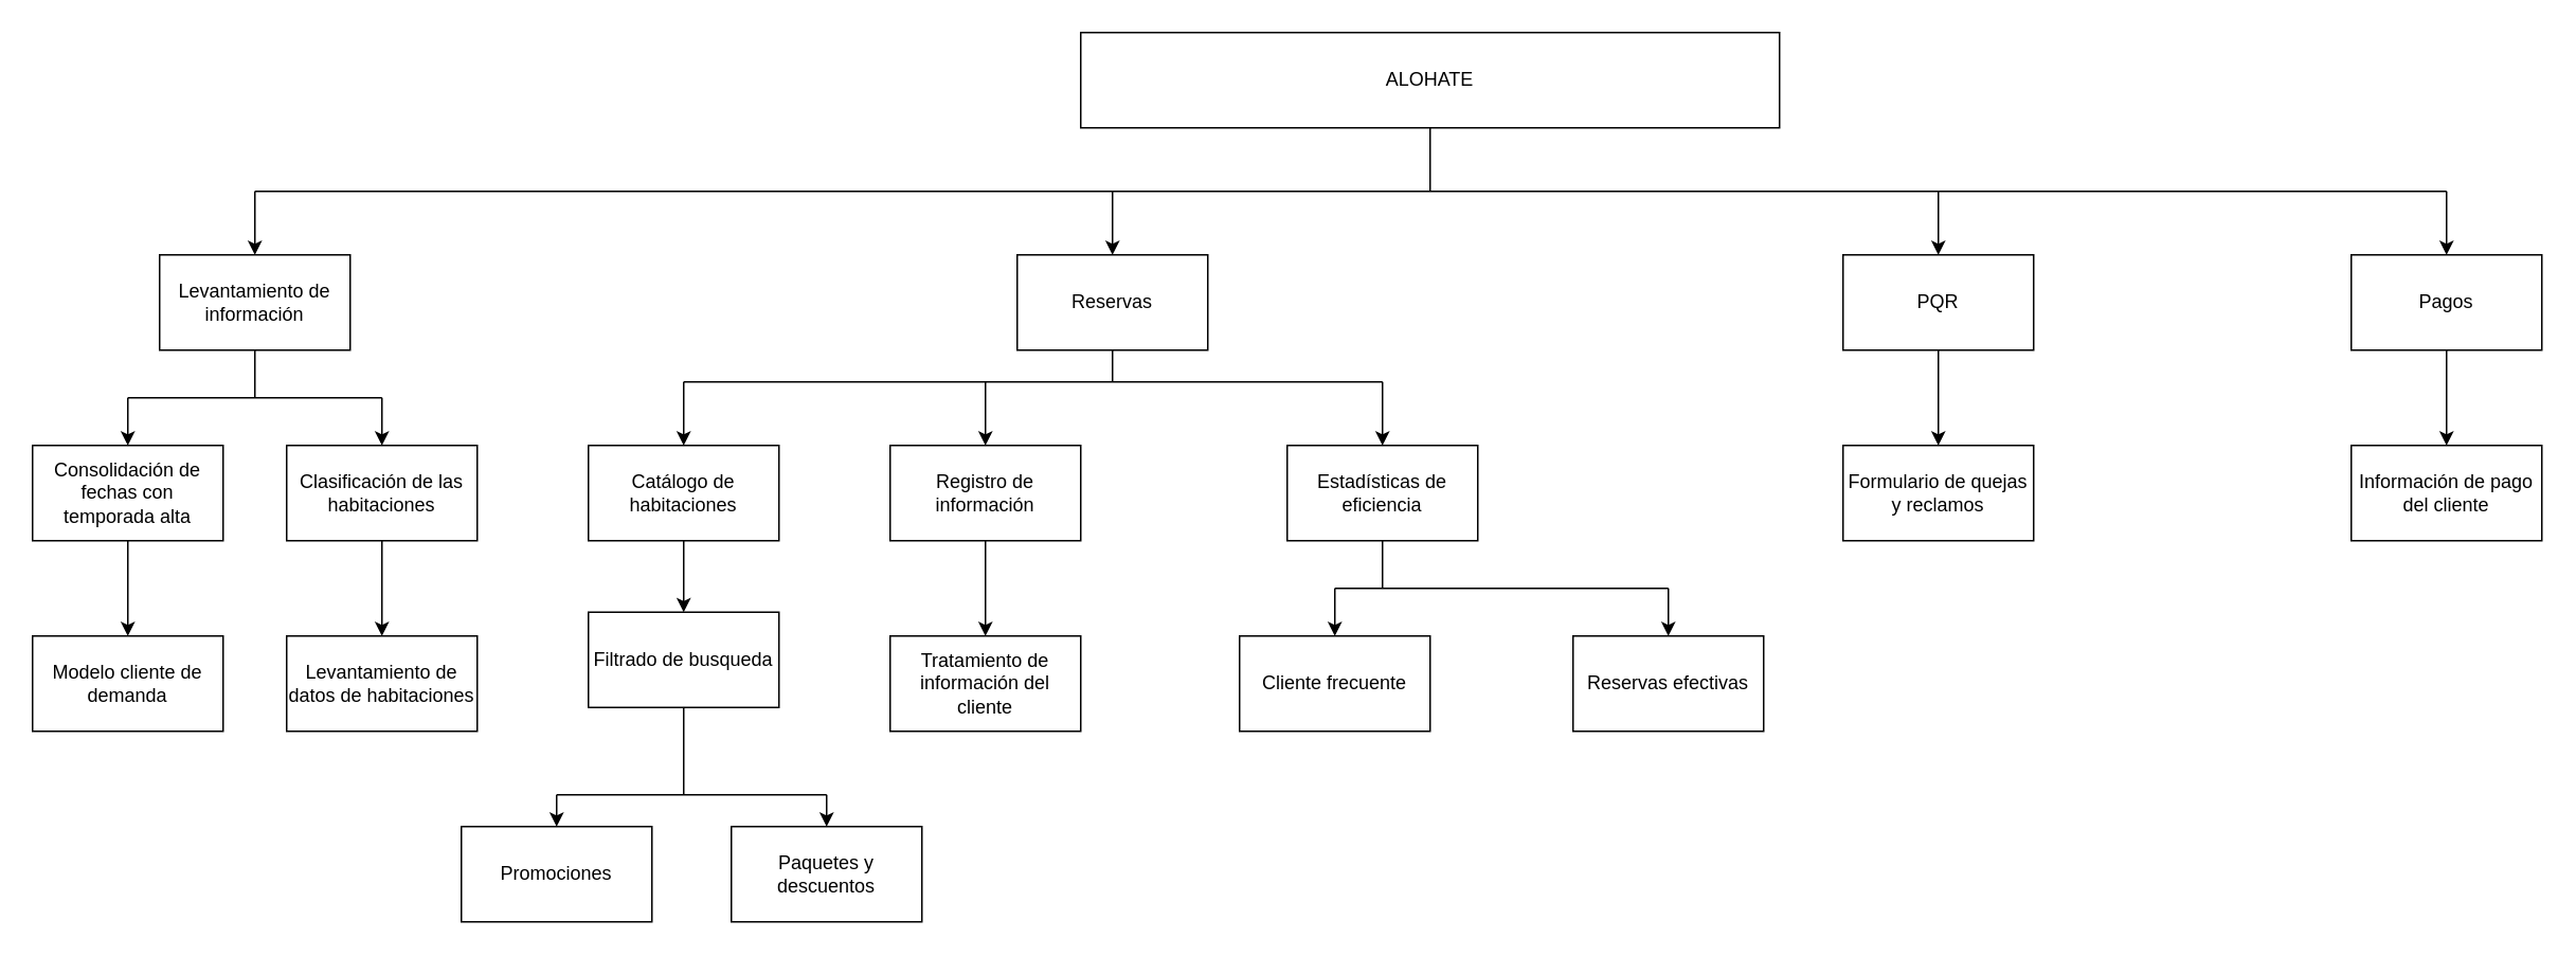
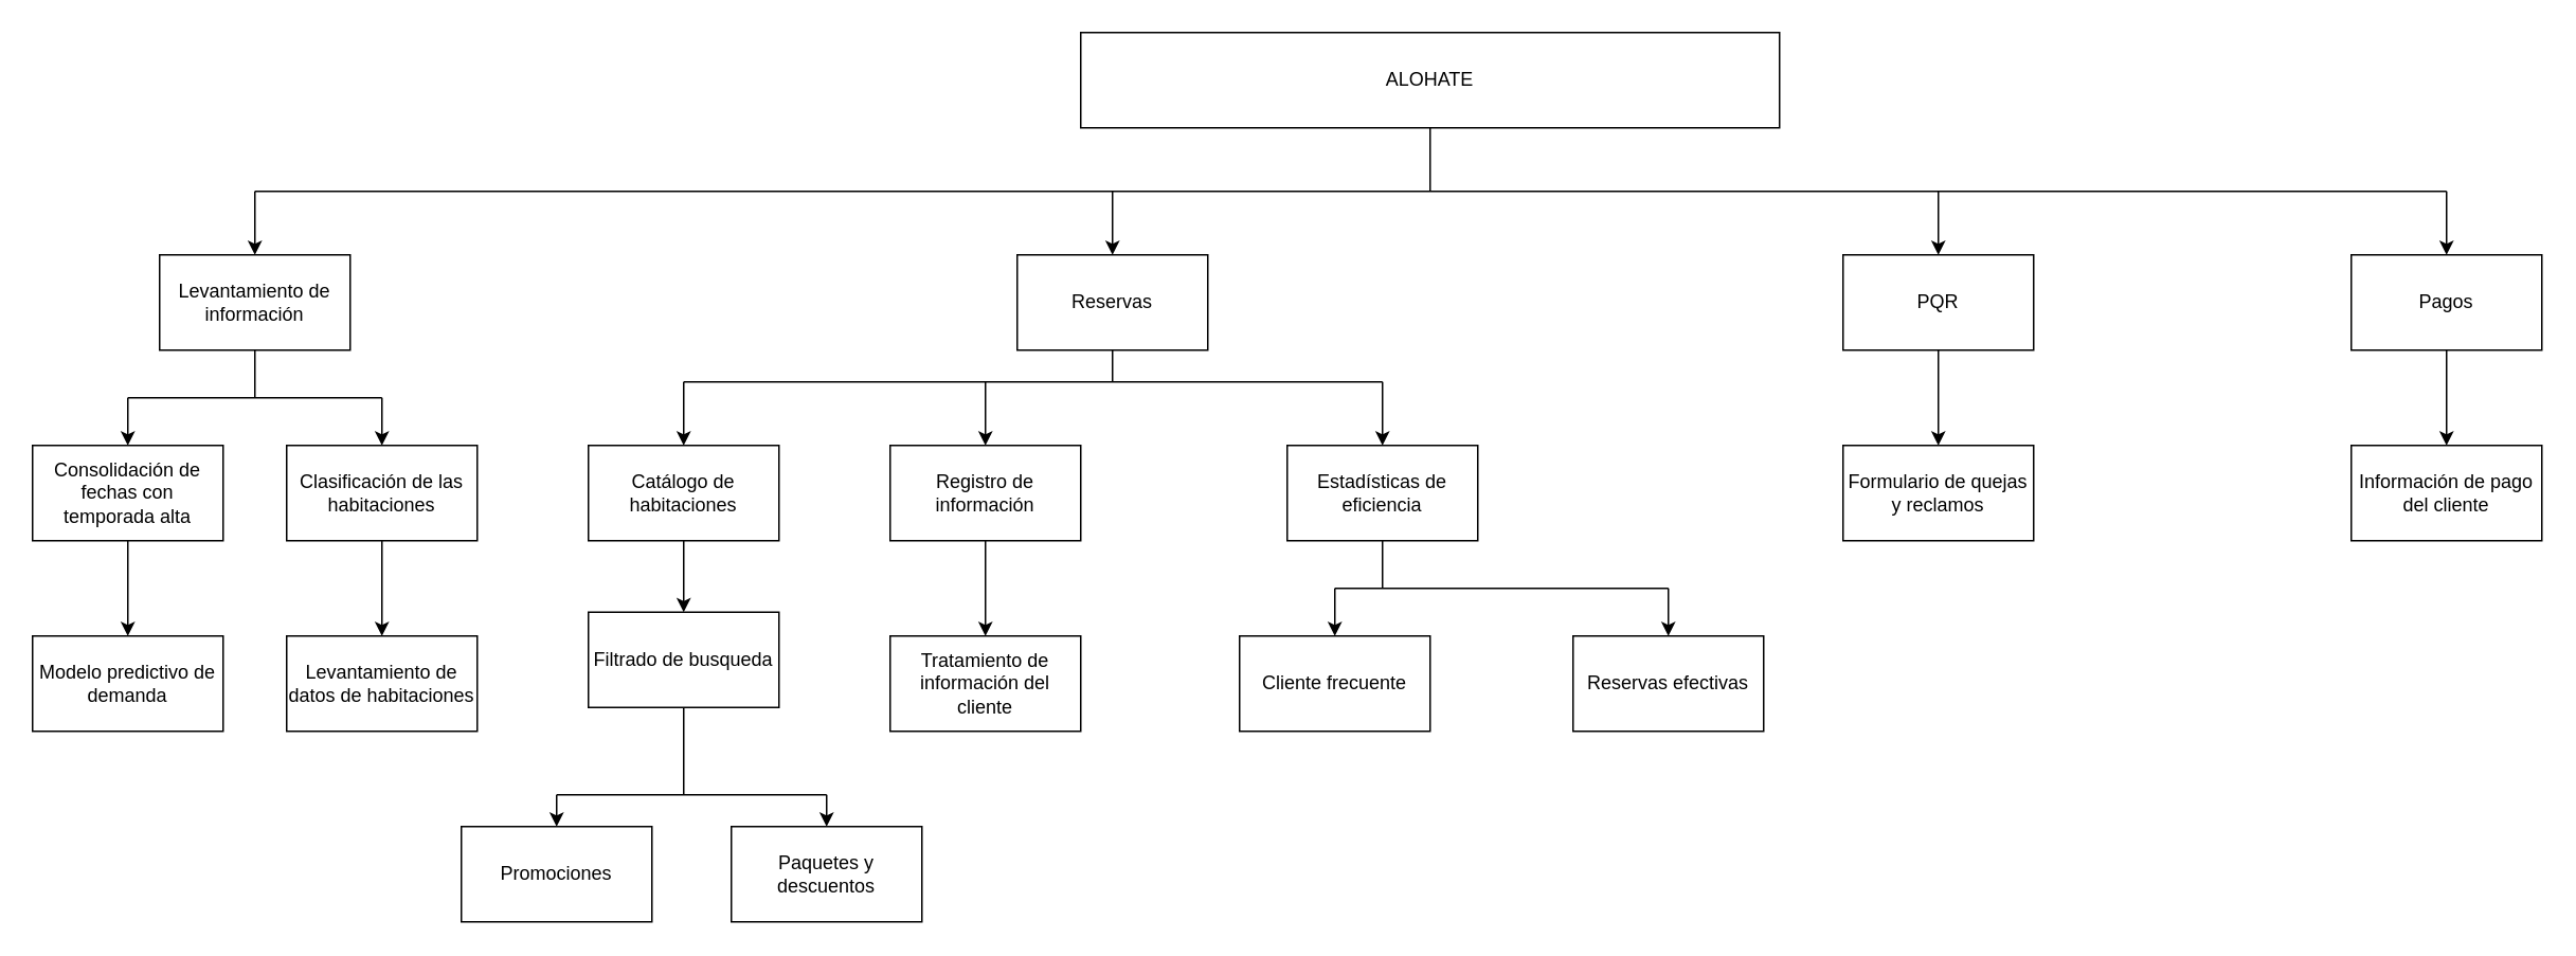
  <mxCell id="0" />
  <mxCell id="1" parent="0" />
  <mxCell id="2" value="ALOHATE" style="rounded=0;whiteSpace=wrap;html=1;" parent="1" vertex="1"><mxGeometry x="680" y="20" width="440" height="60" as="geometry" /></mxCell>
  <mxCell id="3" value="Levantamiento de información" style="rounded=0;whiteSpace=wrap;html=1;" parent="1" vertex="1"><mxGeometry x="100" y="160" width="120" height="60" as="geometry" /></mxCell>
  <mxCell id="4" value="Consolidación de fechas con temporada alta" style="rounded=0;whiteSpace=wrap;html=1;" parent="1" vertex="1"><mxGeometry x="20" y="280" width="120" height="60" as="geometry" /></mxCell>
  <mxCell id="5" value="Reservas" style="rounded=0;whiteSpace=wrap;html=1;" parent="1" vertex="1"><mxGeometry x="640" y="160" width="120" height="60" as="geometry" /></mxCell>
  <mxCell id="6" value="PQR" style="rounded=0;whiteSpace=wrap;html=1;" parent="1" vertex="1"><mxGeometry x="1160" y="160" width="120" height="60" as="geometry" /></mxCell>
  <mxCell id="7" value="Pagos" style="rounded=0;whiteSpace=wrap;html=1;" parent="1" vertex="1"><mxGeometry x="1480" y="160" width="120" height="60" as="geometry" /></mxCell>
  <mxCell id="8" value="" style="endArrow=none;html=1;" parent="1" edge="1"><mxGeometry width="50" height="50" relative="1" as="geometry"><mxPoint x="160" y="120" as="sourcePoint" /><mxPoint x="1540" y="120" as="targetPoint" /></mxGeometry></mxCell>
  <mxCell id="9" value="" style="endArrow=classic;html=1;" parent="1" target="3" edge="1"><mxGeometry width="50" height="50" relative="1" as="geometry"><mxPoint x="160" y="120" as="sourcePoint" /><mxPoint x="950" y="430" as="targetPoint" /></mxGeometry></mxCell>
  <mxCell id="10" value="" style="endArrow=classic;html=1;entryX=0.5;entryY=0;entryDx=0;entryDy=0;" parent="1" target="5" edge="1"><mxGeometry width="50" height="50" relative="1" as="geometry"><mxPoint x="700" y="120" as="sourcePoint" /><mxPoint x="950" y="430" as="targetPoint" /></mxGeometry></mxCell>
  <mxCell id="11" value="" style="endArrow=classic;html=1;entryX=0.5;entryY=0;entryDx=0;entryDy=0;" parent="1" target="6" edge="1"><mxGeometry width="50" height="50" relative="1" as="geometry"><mxPoint x="1220" y="120" as="sourcePoint" /><mxPoint x="950" y="430" as="targetPoint" /></mxGeometry></mxCell>
  <mxCell id="12" value="" style="endArrow=classic;html=1;entryX=0.5;entryY=0;entryDx=0;entryDy=0;" parent="1" target="7" edge="1"><mxGeometry width="50" height="50" relative="1" as="geometry"><mxPoint x="1540" y="120" as="sourcePoint" /><mxPoint x="950" y="430" as="targetPoint" /></mxGeometry></mxCell>
  <mxCell id="13" value="" style="endArrow=none;html=1;entryX=0.5;entryY=1;entryDx=0;entryDy=0;" edge="1" parent="1" target="2"><mxGeometry width="50" height="50" relative="1" as="geometry"><mxPoint x="900" y="120" as="sourcePoint" /><mxPoint x="940" y="240" as="targetPoint" /></mxGeometry></mxCell>
- <mxCell id="14" value="Modelo cliente de demanda" style="rounded=0;whiteSpace=wrap;html=1;" vertex="1" parent="1"><mxGeometry x="20" y="400" width="120" height="60" as="geometry" /></mxCell>
+ <mxCell id="14" value="Modelo predictivo de demanda" style="rounded=0;whiteSpace=wrap;html=1;" vertex="1" parent="1"><mxGeometry x="20" y="400" width="120" height="60" as="geometry" /></mxCell>
  <mxCell id="15" value="" style="endArrow=classic;html=1;exitX=0.5;exitY=1;exitDx=0;exitDy=0;entryX=0.5;entryY=0;entryDx=0;entryDy=0;" edge="1" parent="1" source="4" target="14"><mxGeometry width="50" height="50" relative="1" as="geometry"><mxPoint x="420" y="410" as="sourcePoint" /><mxPoint x="500" y="350" as="targetPoint" /></mxGeometry></mxCell>
  <mxCell id="16" value="" style="endArrow=none;html=1;exitX=0.5;exitY=1;exitDx=0;exitDy=0;" edge="1" parent="1" source="3"><mxGeometry width="50" height="50" relative="1" as="geometry"><mxPoint x="760" y="290" as="sourcePoint" /><mxPoint x="160" y="250" as="targetPoint" /></mxGeometry></mxCell>
  <mxCell id="17" value="" style="endArrow=none;html=1;" edge="1" parent="1"><mxGeometry width="50" height="50" relative="1" as="geometry"><mxPoint x="80" y="250" as="sourcePoint" /><mxPoint x="240" y="250" as="targetPoint" /></mxGeometry></mxCell>
  <mxCell id="18" value="" style="endArrow=classic;html=1;entryX=0.5;entryY=0;entryDx=0;entryDy=0;" edge="1" parent="1" target="4"><mxGeometry width="50" height="50" relative="1" as="geometry"><mxPoint x="80" y="250" as="sourcePoint" /><mxPoint x="810" y="240" as="targetPoint" /></mxGeometry></mxCell>
  <mxCell id="19" value="" style="endArrow=classic;html=1;entryX=0.5;entryY=0;entryDx=0;entryDy=0;" edge="1" parent="1" target="20"><mxGeometry width="50" height="50" relative="1" as="geometry"><mxPoint x="240" y="250" as="sourcePoint" /><mxPoint x="490" y="280" as="targetPoint" /></mxGeometry></mxCell>
  <mxCell id="20" value="Clasificación de las habitaciones" style="rounded=0;whiteSpace=wrap;html=1;" vertex="1" parent="1"><mxGeometry x="180" y="280" width="120" height="60" as="geometry" /></mxCell>
  <mxCell id="21" value="" style="endArrow=classic;html=1;exitX=0.5;exitY=1;exitDx=0;exitDy=0;entryX=0.5;entryY=0;entryDx=0;entryDy=0;" edge="1" parent="1" source="20" target="22"><mxGeometry width="50" height="50" relative="1" as="geometry"><mxPoint x="760" y="460" as="sourcePoint" /><mxPoint x="500" y="400" as="targetPoint" /></mxGeometry></mxCell>
  <mxCell id="22" value="Levantamiento de datos de habitaciones" style="rounded=0;whiteSpace=wrap;html=1;" vertex="1" parent="1"><mxGeometry x="180" y="400" width="120" height="60" as="geometry" /></mxCell>
  <mxCell id="23" value="Registro de información" style="rounded=0;whiteSpace=wrap;html=1;" vertex="1" parent="1"><mxGeometry x="560" y="280" width="120" height="60" as="geometry" /></mxCell>
  <mxCell id="24" value="Estadísticas de eficiencia" style="rounded=0;whiteSpace=wrap;html=1;" vertex="1" parent="1"><mxGeometry x="810" y="280" width="120" height="60" as="geometry" /></mxCell>
  <mxCell id="25" value="" style="endArrow=none;html=1;" edge="1" parent="1"><mxGeometry width="50" height="50" relative="1" as="geometry"><mxPoint x="430" y="240" as="sourcePoint" /><mxPoint x="870" y="240" as="targetPoint" /></mxGeometry></mxCell>
  <mxCell id="26" value="" style="endArrow=none;html=1;entryX=0.5;entryY=1;entryDx=0;entryDy=0;" edge="1" parent="1" target="5"><mxGeometry width="50" height="50" relative="1" as="geometry"><mxPoint x="700" y="240" as="sourcePoint" /><mxPoint x="600" y="250" as="targetPoint" /></mxGeometry></mxCell>
  <mxCell id="27" value="" style="endArrow=classic;html=1;entryX=0.5;entryY=0;entryDx=0;entryDy=0;" edge="1" parent="1" target="23"><mxGeometry width="50" height="50" relative="1" as="geometry"><mxPoint x="620" y="240" as="sourcePoint" /><mxPoint x="600" y="250" as="targetPoint" /></mxGeometry></mxCell>
  <mxCell id="28" value="" style="endArrow=classic;html=1;entryX=0.5;entryY=0;entryDx=0;entryDy=0;" edge="1" parent="1" target="24"><mxGeometry width="50" height="50" relative="1" as="geometry"><mxPoint x="870" y="240" as="sourcePoint" /><mxPoint x="600" y="250" as="targetPoint" /></mxGeometry></mxCell>
  <mxCell id="29" value="Cliente frecuente" style="rounded=0;whiteSpace=wrap;html=1;" vertex="1" parent="1"><mxGeometry x="780" y="400" width="120" height="60" as="geometry" /></mxCell>
  <mxCell id="30" value="Reservas efectivas" style="rounded=0;whiteSpace=wrap;html=1;" vertex="1" parent="1"><mxGeometry x="990" y="400" width="120" height="60" as="geometry" /></mxCell>
  <mxCell id="31" value="" style="endArrow=classic;html=1;entryX=0.5;entryY=0;entryDx=0;entryDy=0;" edge="1" parent="1" target="29"><mxGeometry width="50" height="50" relative="1" as="geometry"><mxPoint x="840" y="370" as="sourcePoint" /><mxPoint x="600" y="270" as="targetPoint" /></mxGeometry></mxCell>
  <mxCell id="32" value="" style="endArrow=none;html=1;exitX=0.5;exitY=1;exitDx=0;exitDy=0;" edge="1" parent="1" source="24"><mxGeometry width="50" height="50" relative="1" as="geometry"><mxPoint x="890" y="230" as="sourcePoint" /><mxPoint x="870" y="370" as="targetPoint" /></mxGeometry></mxCell>
  <mxCell id="33" value="Promociones" style="rounded=0;whiteSpace=wrap;html=1;" vertex="1" parent="1"><mxGeometry x="290" y="520" width="120" height="60" as="geometry" /></mxCell>
  <mxCell id="34" value="Paquetes y descuentos" style="rounded=0;whiteSpace=wrap;html=1;" vertex="1" parent="1"><mxGeometry x="460" y="520" width="120" height="60" as="geometry" /></mxCell>
  <mxCell id="35" value="Tratamiento de información del cliente" style="rounded=0;whiteSpace=wrap;html=1;" vertex="1" parent="1"><mxGeometry x="560" y="400" width="120" height="60" as="geometry" /></mxCell>
  <mxCell id="36" value="" style="endArrow=classic;html=1;entryX=0.5;entryY=0;entryDx=0;entryDy=0;exitX=0.5;exitY=1;exitDx=0;exitDy=0;" edge="1" parent="1" source="23" target="35"><mxGeometry width="50" height="50" relative="1" as="geometry"><mxPoint x="410" y="370" as="sourcePoint" /><mxPoint x="590" y="260" as="targetPoint" /></mxGeometry></mxCell>
  <mxCell id="37" value="Catálogo de habitaciones" style="rounded=0;whiteSpace=wrap;html=1;" vertex="1" parent="1"><mxGeometry x="370" y="280" width="120" height="60" as="geometry" /></mxCell>
  <mxCell id="38" value="" style="endArrow=classic;html=1;" edge="1" parent="1" target="37"><mxGeometry width="50" height="50" relative="1" as="geometry"><mxPoint x="430" y="240" as="sourcePoint" /><mxPoint x="690" y="300" as="targetPoint" /></mxGeometry></mxCell>
  <mxCell id="39" value="Filtrado de busqueda" style="rounded=0;whiteSpace=wrap;html=1;" vertex="1" parent="1"><mxGeometry x="370" y="385" width="120" height="60" as="geometry" /></mxCell>
  <mxCell id="40" value="" style="endArrow=classic;html=1;entryX=0.5;entryY=0;entryDx=0;entryDy=0;" edge="1" parent="1" target="30"><mxGeometry width="50" height="50" relative="1" as="geometry"><mxPoint x="1050" y="370" as="sourcePoint" /><mxPoint x="730" y="300" as="targetPoint" /></mxGeometry></mxCell>
  <mxCell id="41" value="" style="endArrow=none;html=1;" edge="1" parent="1"><mxGeometry width="50" height="50" relative="1" as="geometry"><mxPoint x="840" y="370" as="sourcePoint" /><mxPoint x="1050" y="370" as="targetPoint" /></mxGeometry></mxCell>
  <mxCell id="42" value="" style="endArrow=classic;html=1;exitX=0.5;exitY=1;exitDx=0;exitDy=0;entryX=0.5;entryY=0;entryDx=0;entryDy=0;" edge="1" parent="1" source="37" target="39"><mxGeometry width="50" height="50" relative="1" as="geometry"><mxPoint x="690" y="630" as="sourcePoint" /><mxPoint x="740" y="580" as="targetPoint" /></mxGeometry></mxCell>
  <mxCell id="43" value="" style="endArrow=classic;html=1;" edge="1" parent="1" target="33"><mxGeometry width="50" height="50" relative="1" as="geometry"><mxPoint x="350" y="500" as="sourcePoint" /><mxPoint x="740" y="580" as="targetPoint" /></mxGeometry></mxCell>
  <mxCell id="44" value="" style="endArrow=classic;html=1;entryX=0.5;entryY=0;entryDx=0;entryDy=0;" edge="1" parent="1" target="34"><mxGeometry width="50" height="50" relative="1" as="geometry"><mxPoint x="520" y="500" as="sourcePoint" /><mxPoint x="360" y="530" as="targetPoint" /></mxGeometry></mxCell>
  <mxCell id="45" value="" style="endArrow=none;html=1;" edge="1" parent="1"><mxGeometry width="50" height="50" relative="1" as="geometry"><mxPoint x="350" y="500" as="sourcePoint" /><mxPoint x="520" y="500" as="targetPoint" /></mxGeometry></mxCell>
  <mxCell id="46" value="" style="endArrow=none;html=1;exitX=0.5;exitY=1;exitDx=0;exitDy=0;" edge="1" parent="1" source="39"><mxGeometry width="50" height="50" relative="1" as="geometry"><mxPoint x="400" y="480" as="sourcePoint" /><mxPoint x="430" y="500" as="targetPoint" /></mxGeometry></mxCell>
  <mxCell id="47" value="Formulario de quejas y reclamos" style="rounded=0;whiteSpace=wrap;html=1;" vertex="1" parent="1"><mxGeometry x="1160" y="280" width="120" height="60" as="geometry" /></mxCell>
  <mxCell id="48" value="Información de pago del cliente" style="rounded=0;whiteSpace=wrap;html=1;" vertex="1" parent="1"><mxGeometry x="1480" y="280" width="120" height="60" as="geometry" /></mxCell>
  <mxCell id="49" value="" style="endArrow=classic;html=1;exitX=0.5;exitY=1;exitDx=0;exitDy=0;entryX=0.5;entryY=0;entryDx=0;entryDy=0;" edge="1" parent="1" source="6" target="47"><mxGeometry width="50" height="50" relative="1" as="geometry"><mxPoint x="1220" y="420" as="sourcePoint" /><mxPoint x="1270" y="370" as="targetPoint" /></mxGeometry></mxCell>
  <mxCell id="50" value="" style="endArrow=classic;html=1;entryX=0.5;entryY=0;entryDx=0;entryDy=0;exitX=0.5;exitY=1;exitDx=0;exitDy=0;" edge="1" parent="1" source="7" target="48"><mxGeometry width="50" height="50" relative="1" as="geometry"><mxPoint x="1220" y="420" as="sourcePoint" /><mxPoint x="1270" y="370" as="targetPoint" /></mxGeometry></mxCell>
